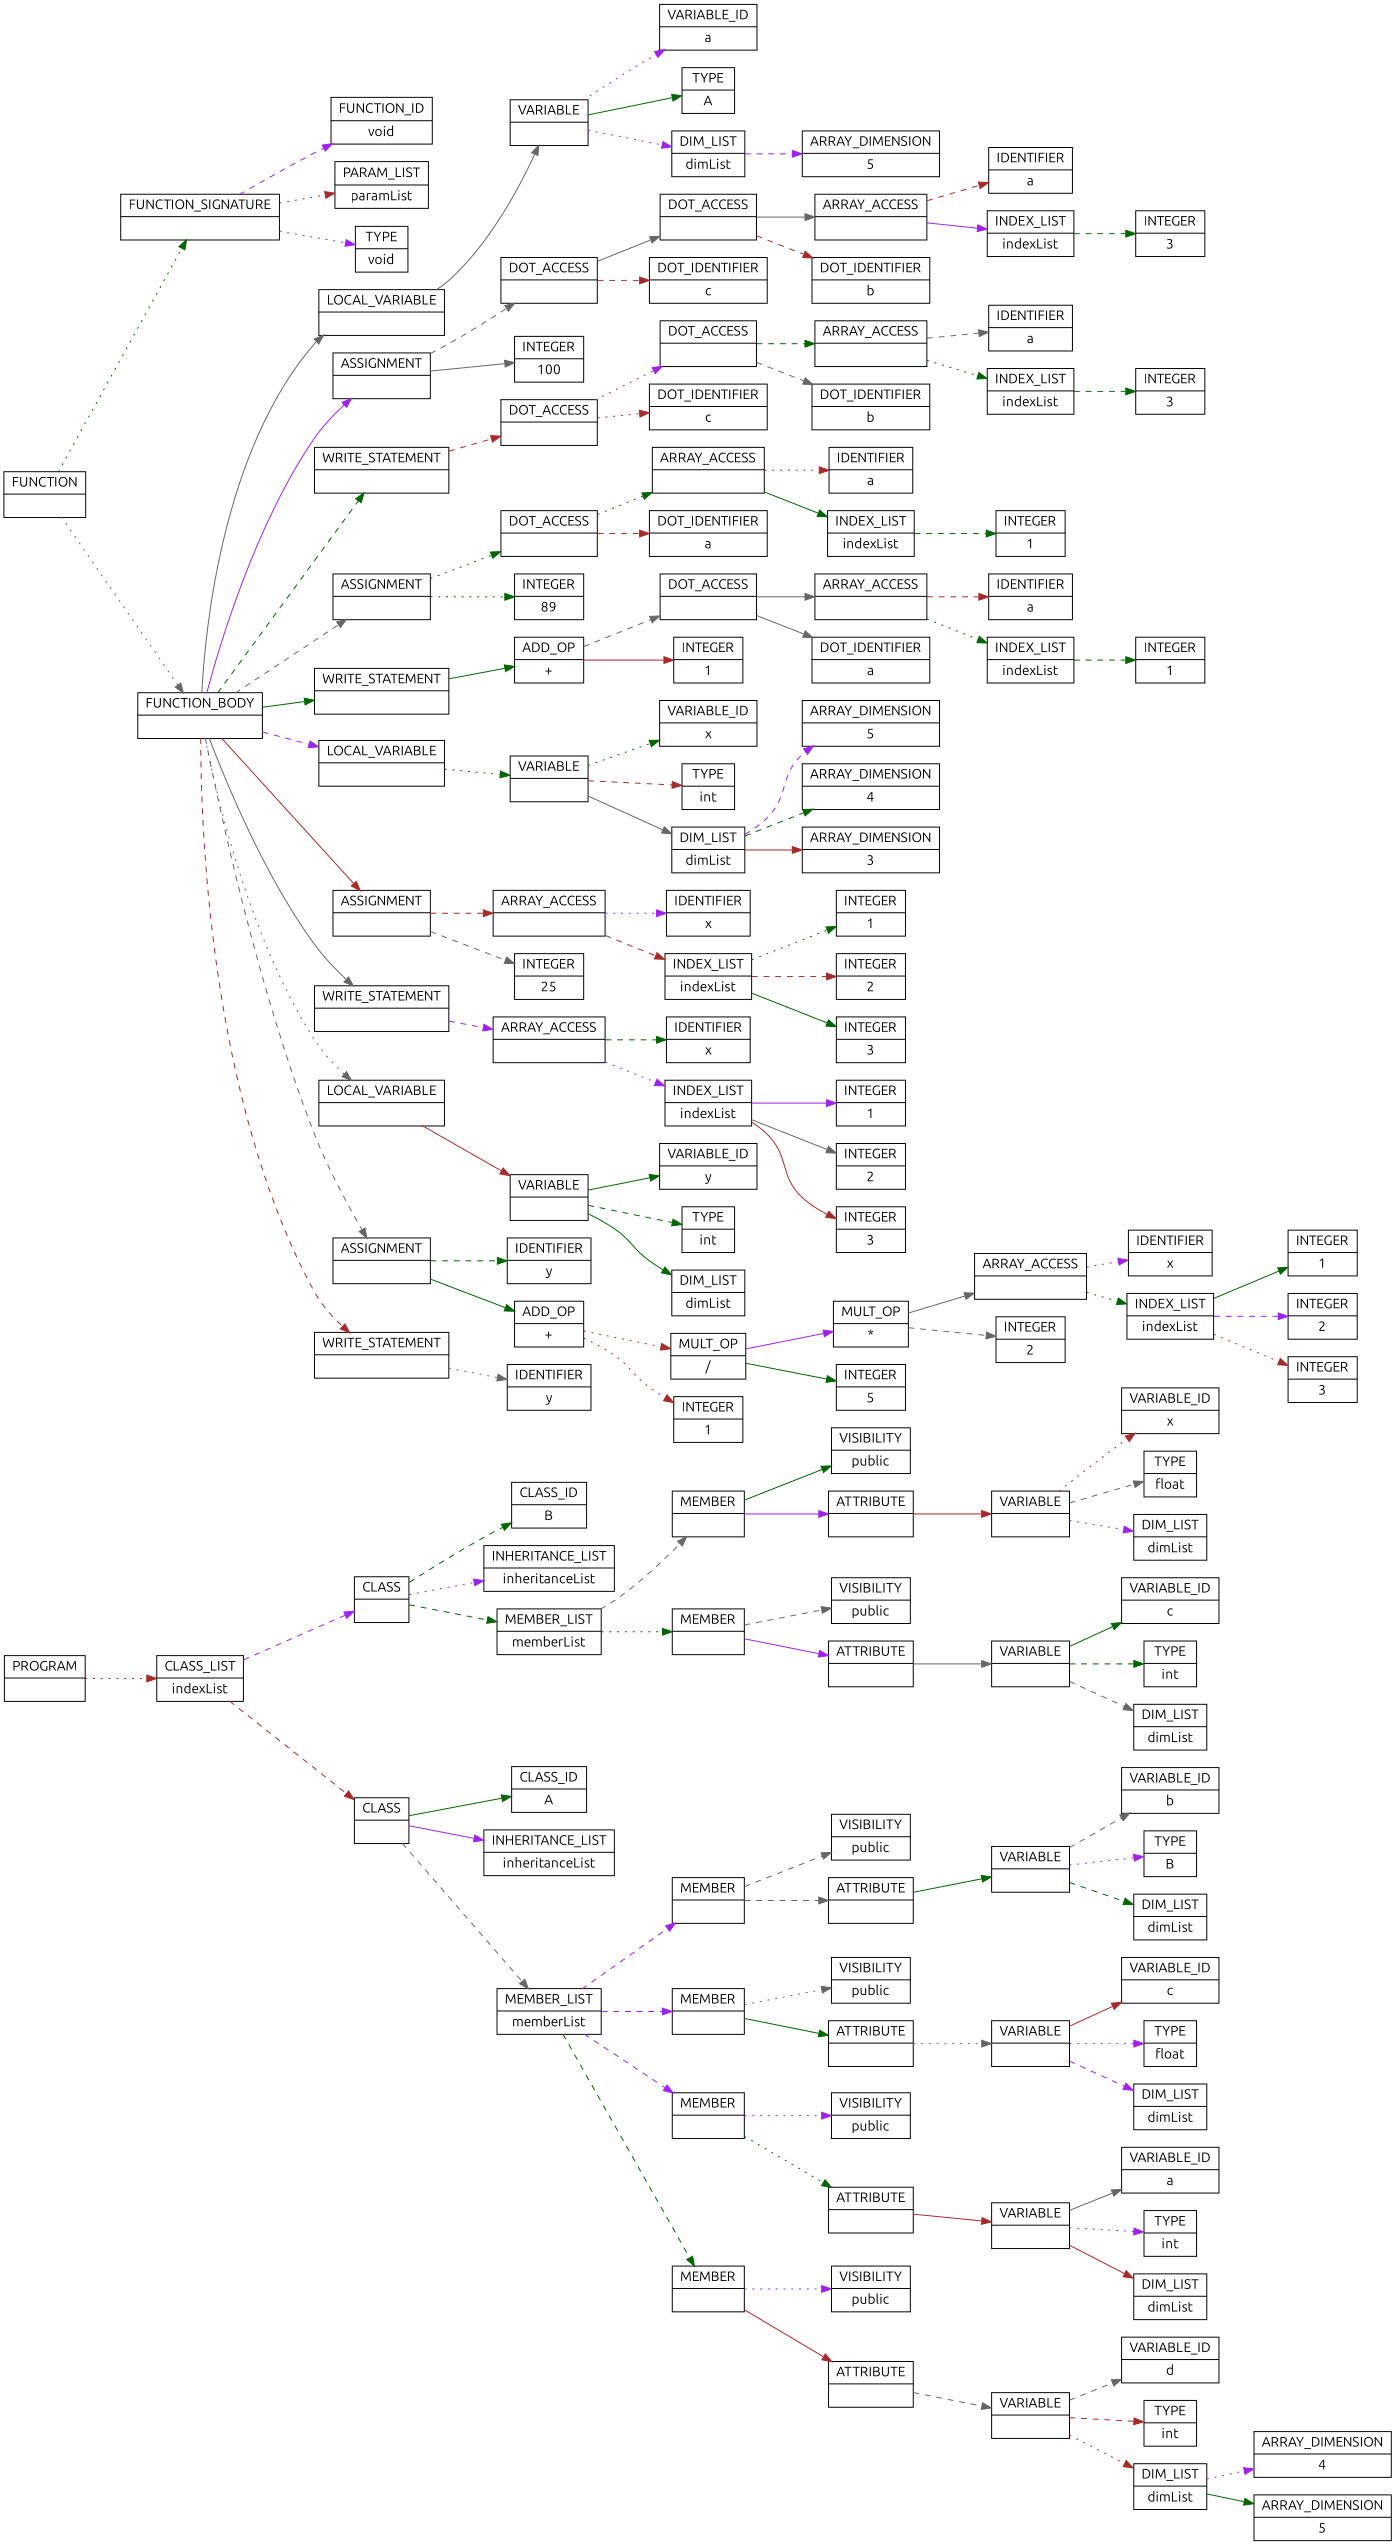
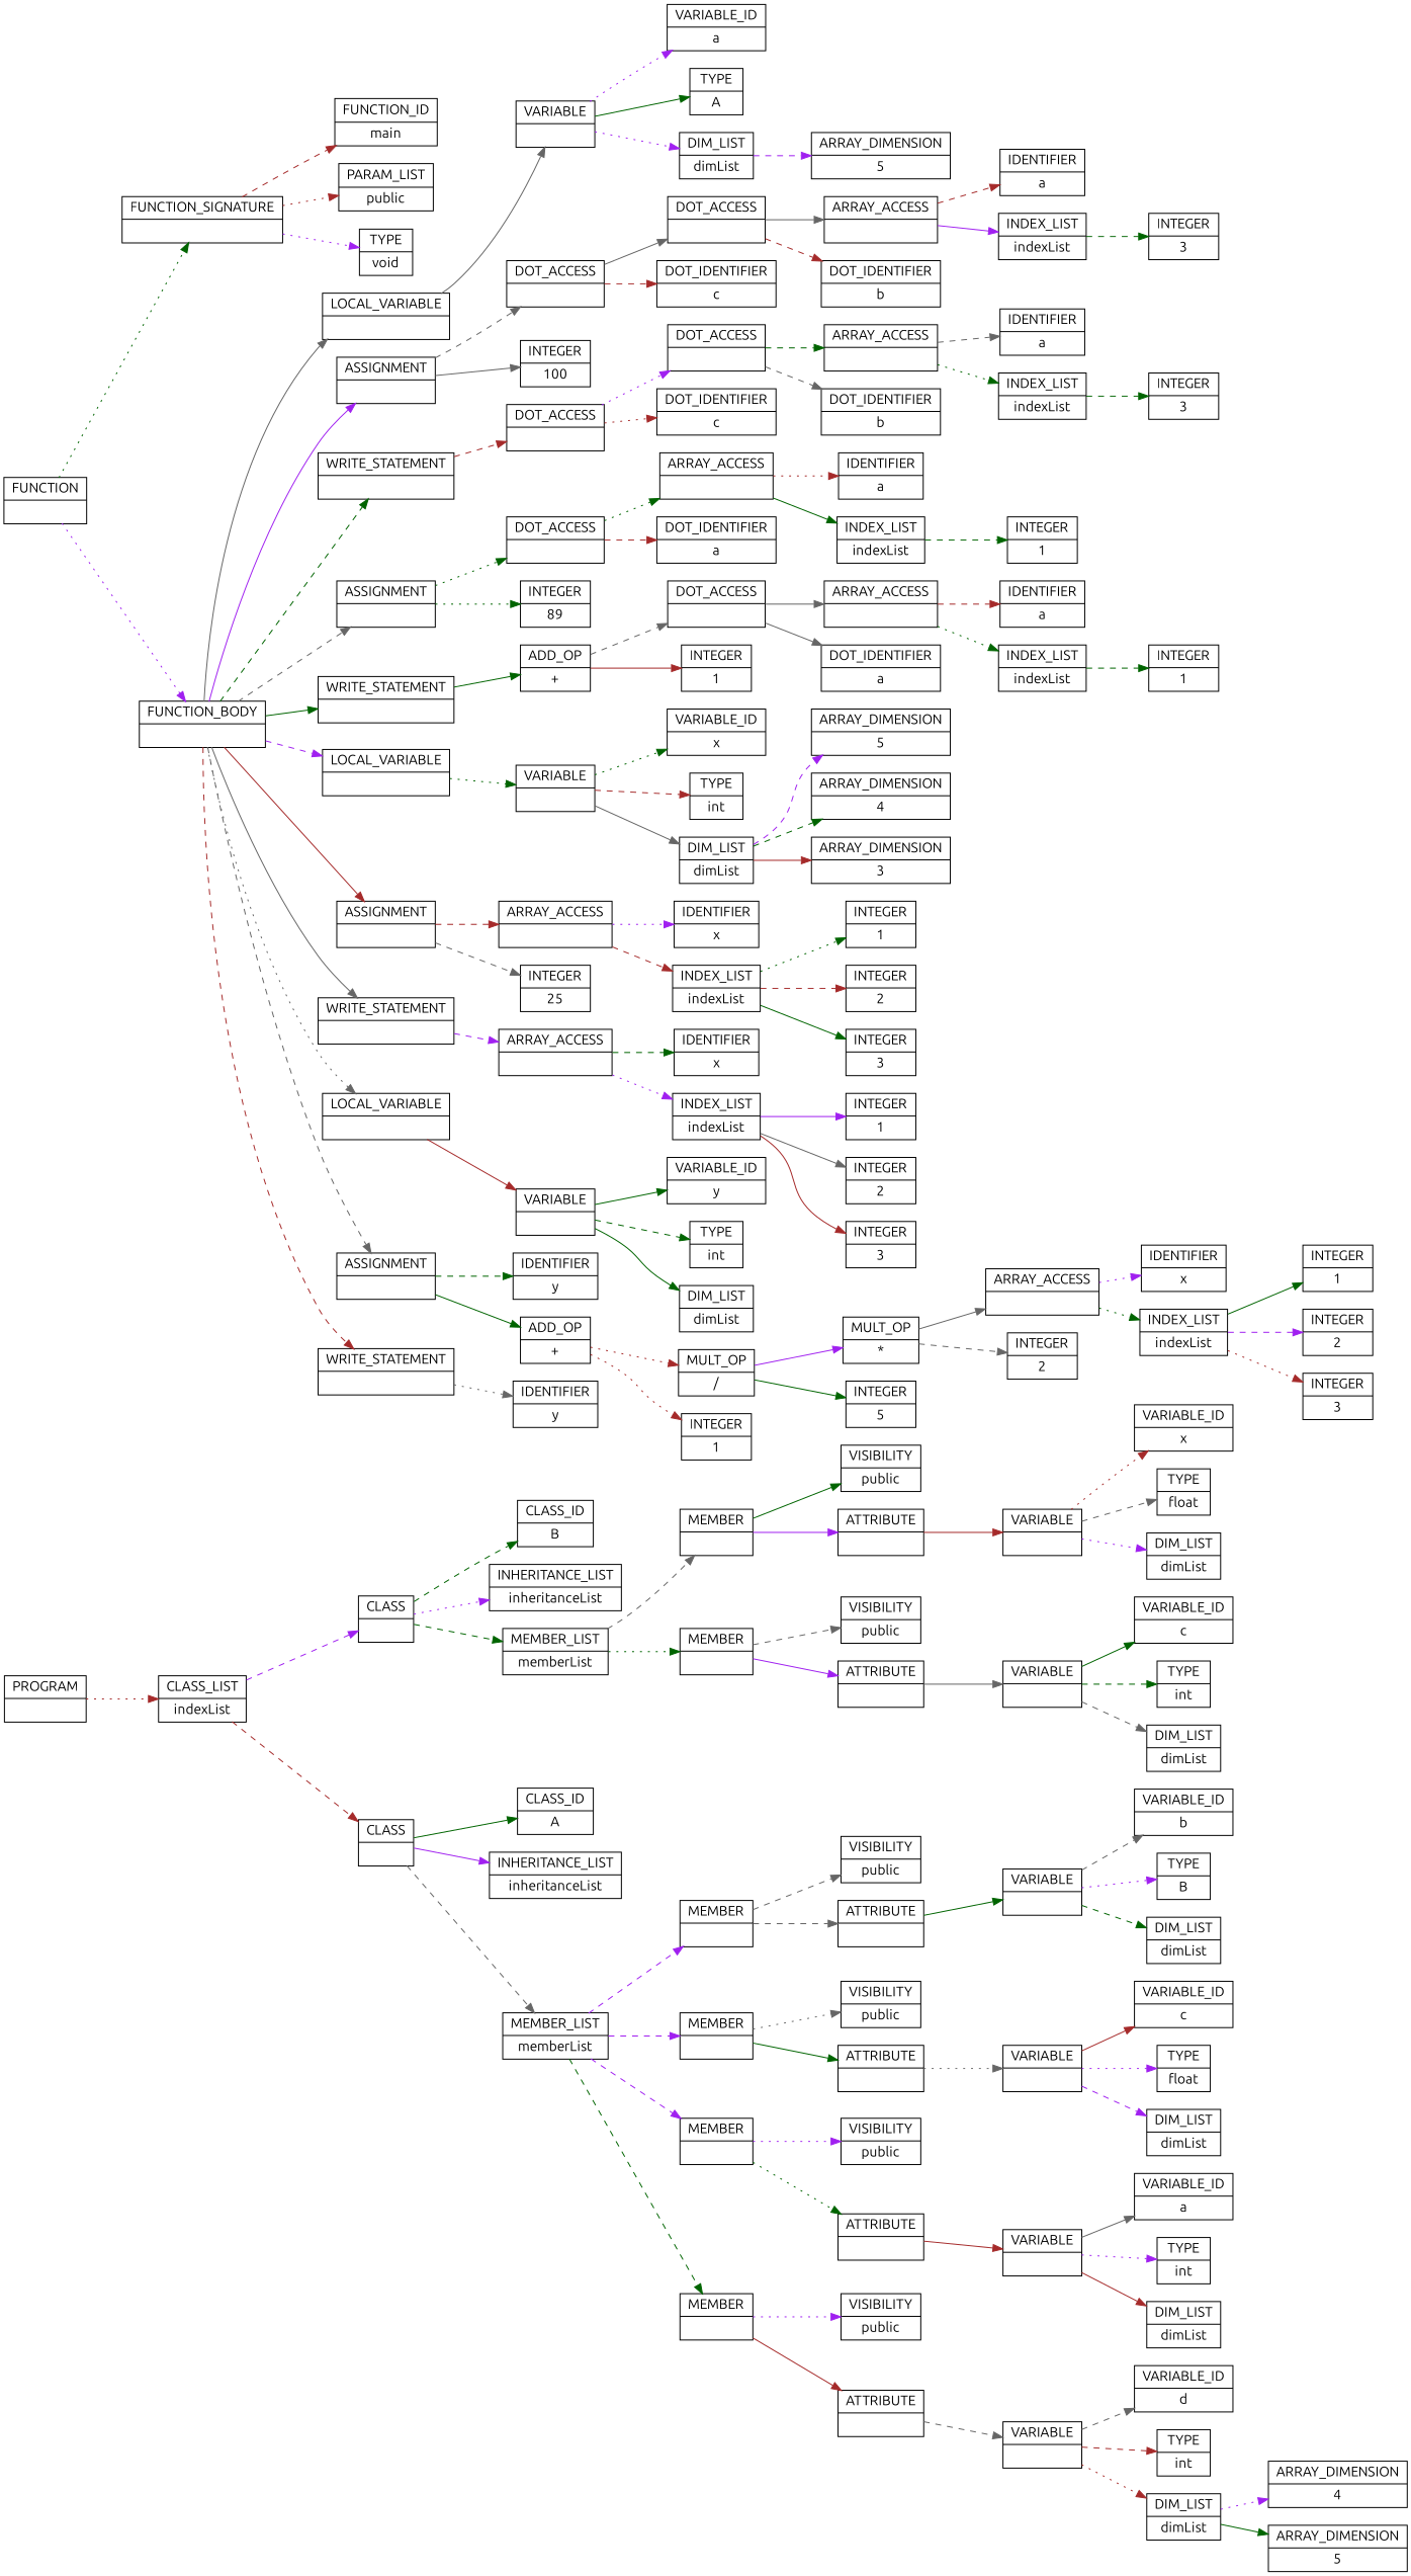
  digraph {
    fontname=Ubuntu
    rankdir=LR
    splines=spline
    node [fontname=Ubuntu shape=record]
    edge [color=darkgreen fontname=Ubuntu style=dashed]
    n1 [label="PROGRAM |  "]
    n2 [label="CLASS_LIST | indexList "]
    n3 [label="CLASS |  "]
    n4 [label="CLASS |  "]
    n5 [label="CLASS_ID | B "]
    n6 [label="INHERITANCE_LIST | inheritanceList "]
    n7 [label="MEMBER_LIST | memberList "]
    n8 [label="CLASS_ID | A "]
    n9 [label="INHERITANCE_LIST | inheritanceList "]
    n10 [label="MEMBER_LIST | memberList "]
    n11 [label="MEMBER |  "]
    n12 [label="MEMBER |  "]
    n13 [label="VISIBILITY | public "]
    n14 [label="ATTRIBUTE |  "]
    n15 [label="VISIBILITY | public "]
    n16 [label="ATTRIBUTE |  "]
    n17 [label="VARIABLE |  "]
    n18 [label="VARIABLE_ID | x "]
    n19 [label="TYPE | float "]
    n20 [label="DIM_LIST | dimList "]
    n21 [label="VARIABLE |  "]
    n22 [label="VARIABLE_ID | c "]
    n23 [label="TYPE | int "]
    n24 [label="DIM_LIST | dimList "]
    n25 [label="MEMBER |  "]
    n26 [label="MEMBER |  "]
    n27 [label="MEMBER |  "]
    n28 [label="MEMBER |  "]
    n29 [label="VISIBILITY | public "]
    n30 [label="ATTRIBUTE |  "]
    n31 [label="VISIBILITY | public "]
    n32 [label="ATTRIBUTE |  "]
    n33 [label="VISIBILITY | public "]
    n34 [label="ATTRIBUTE |  "]
    n35 [label="VISIBILITY | public "]
    n36 [label="ATTRIBUTE |  "]
    n37 [label="VARIABLE |  "]
    n38 [label="VARIABLE_ID | b "]
    n39 [label="TYPE | B "]
    n40 [label="DIM_LIST | dimList "]
    n41 [label="VARIABLE |  "]
    n42 [label="VARIABLE_ID | c "]
    n43 [label="TYPE | float "]
    n44 [label="DIM_LIST | dimList "]
    n45 [label="VARIABLE |  "]
    n46 [label="VARIABLE_ID | a "]
    n47 [label="TYPE | int "]
    n48 [label="DIM_LIST | dimList "]
    n49 [label="VARIABLE |  "]
    n50 [label="VARIABLE_ID | d "]
    n51 [label="TYPE | int "]
    n52 [label="DIM_LIST | dimList "]
    n53 [label="ARRAY_DIMENSION | 4 "]
    n54 [label="ARRAY_DIMENSION | 5 "]
    n55 [label="FUNCTION |  "]
    n56 [label="FUNCTION_SIGNATURE |  "]
    n57 [label="FUNCTION_BODY |  "]
-   n58 [label="FUNCTION_ID | void "]
-   n59 [label="PARAM_LIST | paramList "]
+   n58 [label="FUNCTION_ID | main "]
+   n59 [label="PARAM_LIST | public "]
    n60 [label="TYPE | void "]
    n61 [label="LOCAL_VARIABLE |  "]
    n62 [label="ASSIGNMENT |  "]
    n63 [label="WRITE_STATEMENT |  "]
    n64 [label="ASSIGNMENT |  "]
    n65 [label="WRITE_STATEMENT |  "]
    n66 [label="LOCAL_VARIABLE |  "]
    n67 [label="ASSIGNMENT |  "]
    n68 [label="WRITE_STATEMENT |  "]
    n69 [label="LOCAL_VARIABLE |  "]
    n70 [label="ASSIGNMENT |  "]
    n71 [label="WRITE_STATEMENT |  "]
    n72 [label="VARIABLE |  "]
    n73 [label="DOT_ACCESS |  "]
    n74 [label="INTEGER | 100 "]
    n75 [label="DOT_ACCESS |  "]
    n76 [label="DOT_ACCESS |  "]
    n77 [label="INTEGER | 89 "]
    n78 [label="ADD_OP | + "]
    n79 [label="VARIABLE |  "]
    n80 [label="ARRAY_ACCESS |  "]
    n81 [label="INTEGER | 25 "]
    n82 [label="ARRAY_ACCESS |  "]
    n83 [label="VARIABLE |  "]
    n84 [label="IDENTIFIER | y "]
    n85 [label="ADD_OP | + "]
    n86 [label="IDENTIFIER | y "]
    n87 [label="VARIABLE_ID | a "]
    n88 [label="TYPE | A "]
    n89 [label="DIM_LIST | dimList "]
    n90 [label="ARRAY_DIMENSION | 5 "]
    n91 [label="DOT_ACCESS |  "]
    n92 [label="DOT_IDENTIFIER | c "]
    n93 [label="ARRAY_ACCESS |  "]
    n94 [label="DOT_IDENTIFIER | b "]
    n95 [label="IDENTIFIER | a "]
    n96 [label="INDEX_LIST | indexList "]
    n97 [label="INTEGER | 3 "]
    n98 [label="DOT_ACCESS |  "]
    n99 [label="DOT_IDENTIFIER | c "]
    n100 [label="ARRAY_ACCESS |  "]
    n101 [label="DOT_IDENTIFIER | b "]
    n102 [label="IDENTIFIER | a "]
    n103 [label="INDEX_LIST | indexList "]
    n104 [label="INTEGER | 3 "]
    n105 [label="ARRAY_ACCESS |  "]
    n106 [label="DOT_IDENTIFIER | a "]
    n107 [label="IDENTIFIER | a "]
    n108 [label="INDEX_LIST | indexList "]
    n109 [label="INTEGER | 1 "]
    n110 [label="DOT_ACCESS |  "]
    n111 [label="INTEGER | 1 "]
    n112 [label="ARRAY_ACCESS |  "]
    n113 [label="DOT_IDENTIFIER | a "]
    n114 [label="IDENTIFIER | a "]
    n115 [label="INDEX_LIST | indexList "]
    n116 [label="INTEGER | 1 "]
    n117 [label="VARIABLE_ID | x "]
    n118 [label="TYPE | int "]
    n119 [label="DIM_LIST | dimList "]
    n120 [label="ARRAY_DIMENSION | 5 "]
    n121 [label="ARRAY_DIMENSION | 4 "]
    n122 [label="ARRAY_DIMENSION | 3 "]
    n123 [label="IDENTIFIER | x "]
    n124 [label="INDEX_LIST | indexList "]
    n125 [label="INTEGER | 1 "]
    n126 [label="INTEGER | 2 "]
    n127 [label="INTEGER | 3 "]
    n128 [label="IDENTIFIER | x "]
    n129 [label="INDEX_LIST | indexList "]
    n130 [label="INTEGER | 1 "]
    n131 [label="INTEGER | 2 "]
    n132 [label="INTEGER | 3 "]
    n133 [label="VARIABLE_ID | y "]
    n134 [label="TYPE | int "]
    n135 [label="DIM_LIST | dimList "]
    n136 [label="MULT_OP | / "]
    n137 [label="INTEGER | 1 "]
    n138 [label="MULT_OP | * "]
    n139 [label="INTEGER | 5 "]
    n140 [label="ARRAY_ACCESS |  "]
    n141 [label="INTEGER | 2 "]
    n142 [label="IDENTIFIER | x "]
    n143 [label="INDEX_LIST | indexList "]
    n144 [label="INTEGER | 1 "]
    n145 [label="INTEGER | 2 "]
    n146 [label="INTEGER | 3 "]
    n1 -> n2 [color=brown style=dotted]
    n2 -> n3 [color=purple]
    n2 -> n4 [color=brown]
    n3 -> n5
    n3 -> n6 [color=purple style=dotted]
    n3 -> n7
    n4 -> n8 [style=solid]
    n4 -> n9 [color=purple style=solid]
    n4 -> n10 [color=gray40]
    n7 -> n11 [color=gray40]
    n7 -> n12 [style=dotted]
    n10 -> n25 [color=purple]
    n10 -> n26 [color=purple]
    n10 -> n27 [color=purple]
    n10 -> n28
    n11 -> n13 [style=solid]
    n11 -> n14 [color=purple style=solid]
    n12 -> n15 [color=gray40]
    n12 -> n16 [color=purple style=solid]
    n14 -> n17 [color=brown style=solid]
    n16 -> n21 [color=gray40 style=solid]
    n17 -> n18 [color=brown style=dotted]
    n17 -> n19 [color=gray40]
    n17 -> n20 [color=purple style=dotted]
    n21 -> n22 [style=solid]
    n21 -> n23
    n21 -> n24 [color=gray40]
    n25 -> n29 [color=gray40]
    n25 -> n30 [color=gray40]
    n26 -> n31 [color=gray40 style=dotted]
    n26 -> n32 [style=solid]
    n27 -> n33 [color=purple style=dotted]
    n27 -> n34 [style=dotted]
    n28 -> n35 [color=purple style=dotted]
    n28 -> n36 [color=brown style=solid]
    n30 -> n37 [style=solid]
    n32 -> n41 [color=gray40 style=dotted]
    n34 -> n45 [color=brown style=solid]
    n36 -> n49 [color=gray40]
    n37 -> n38 [color=gray40]
    n37 -> n39 [color=purple style=dotted]
    n37 -> n40
    n41 -> n42 [color=brown style=solid]
    n41 -> n43 [color=purple style=dotted]
    n41 -> n44 [color=purple]
    n45 -> n46 [color=gray40 style=solid]
    n45 -> n47 [color=purple style=dotted]
    n45 -> n48 [color=brown style=solid]
    n49 -> n50 [color=gray40]
    n49 -> n51 [color=brown]
    n49 -> n52 [color=brown style=dotted]
    n52 -> n53 [color=purple style=dotted]
    n52 -> n54 [style=solid]
    n55 -> n56 [style=dotted]
-   n55 -> n57 [color=gray40 style=dotted]
-   n56 -> n58 [color=purple]
+   n55 -> n57 [color=purple style=dotted]
+   n56 -> n58 [color=brown]
    n56 -> n59 [color=brown style=dotted]
    n56 -> n60 [color=purple style=dotted]
    n57 -> n61 [color=gray40 style=solid]
    n57 -> n62 [color=purple style=solid]
    n57 -> n63
    n57 -> n64 [color=gray40]
    n57 -> n65 [style=solid]
    n57 -> n66 [color=purple]
    n57 -> n67 [color=brown style=solid]
    n57 -> n68 [color=gray40 style=solid]
    n57 -> n69 [color=gray40 style=dotted]
    n57 -> n70 [color=gray40]
    n57 -> n71 [color=brown]
    n61 -> n72 [color=gray40 style=solid]
    n62 -> n73 [color=gray40]
    n62 -> n74 [color=gray40 style=solid]
    n63 -> n75 [color=brown]
    n64 -> n76 [style=dotted]
    n64 -> n77 [style=dotted]
    n65 -> n78 [style=solid]
    n66 -> n79 [style=dotted]
    n67 -> n80 [color=brown]
    n67 -> n81 [color=gray40]
    n68 -> n82 [color=purple]
    n69 -> n83 [color=brown style=solid]
    n70 -> n84
    n70 -> n85 [style=solid]
    n71 -> n86 [color=gray40 style=dotted]
    n72 -> n87 [color=purple style=dotted]
    n72 -> n88 [style=solid]
    n72 -> n89 [color=purple style=dotted]
    n73 -> n91 [color=gray40 style=solid]
    n73 -> n92 [color=brown]
    n75 -> n98 [color=purple style=dotted]
    n75 -> n99 [color=brown style=dotted]
    n76 -> n105 [style=dotted]
    n76 -> n106 [color=brown]
    n78 -> n110 [color=gray40]
    n78 -> n111 [color=brown style=solid]
    n79 -> n117 [style=dotted]
    n79 -> n118 [color=brown]
    n79 -> n119 [color=gray40 style=solid]
    n80 -> n123 [color=purple style=dotted]
    n80 -> n124 [color=brown]
    n82 -> n128
    n82 -> n129 [color=purple style=dotted]
    n83 -> n133 [style=solid]
    n83 -> n134
    n83 -> n135 [style=solid]
    n85 -> n136 [color=brown style=dotted]
    n85 -> n137 [color=brown style=dotted]
    n89 -> n90 [color=purple]
    n91 -> n93 [color=gray40 style=solid]
    n91 -> n94 [color=brown]
    n93 -> n95 [color=brown]
    n93 -> n96 [color=purple style=solid]
    n96 -> n97
    n98 -> n100
    n98 -> n101 [color=gray40]
    n100 -> n102 [color=gray40]
    n100 -> n103 [style=dotted]
    n103 -> n104
    n105 -> n107 [color=brown style=dotted]
    n105 -> n108 [style=solid]
    n108 -> n109
    n110 -> n112 [color=gray40 style=solid]
    n110 -> n113 [color=gray40 style=solid]
    n112 -> n114 [color=brown]
    n112 -> n115 [style=dotted]
    n115 -> n116
    n119 -> n120 [color=purple]
    n119 -> n121
    n119 -> n122 [color=brown style=solid]
    n124 -> n125 [style=dotted]
    n124 -> n126 [color=brown]
    n124 -> n127 [style=solid]
    n129 -> n130 [color=purple style=solid]
    n129 -> n131 [color=gray40 style=solid]
    n129 -> n132 [color=brown style=solid]
    n136 -> n138 [color=purple style=solid]
    n136 -> n139 [style=solid]
    n138 -> n140 [color=gray40 style=solid]
    n138 -> n141 [color=gray40]
    n140 -> n142 [color=purple style=dotted]
    n140 -> n143 [style=dotted]
    n143 -> n144 [style=solid]
    n143 -> n145 [color=purple]
    n143 -> n146 [color=brown style=dotted]
  }
